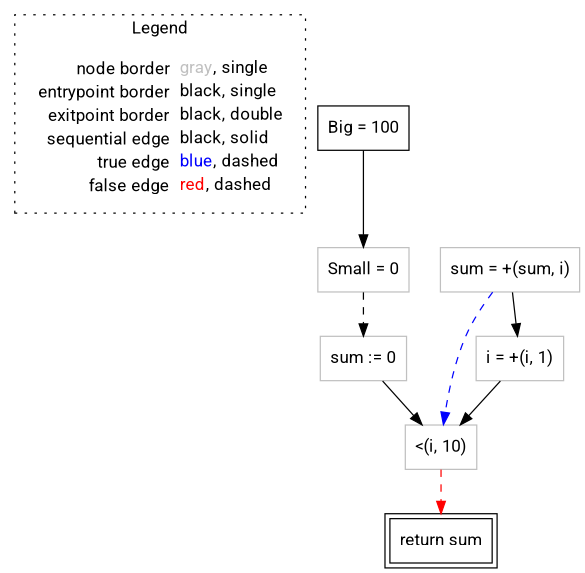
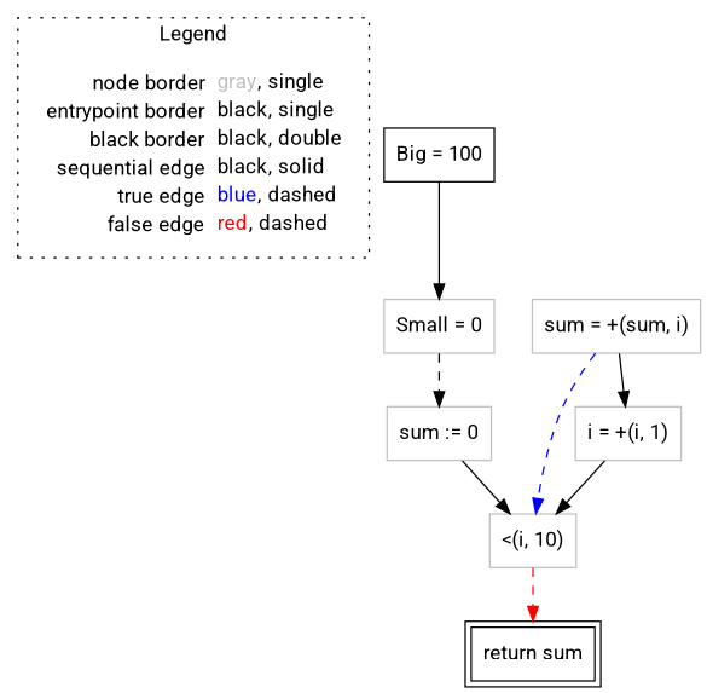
  digraph {
    fontname=Roboto
    node [fontname=Roboto shape=rect color=gray]
    edge [color=black fontname=Roboto]
-   n1 [label=<<table border="0" cellpadding="2" cellspacing="0" cellborder="0"><tr><td align="right">node border&nbsp;</td><td align="left"><font color="gray">gray</font>, single</td></tr><tr><td align="right">entrypoint border&nbsp;</td><td align="left"><font color="black">black</font>, single</td></tr><tr><td align="right">exitpoint border&nbsp;</td><td align="left"><font color="black">black</font>, double</td></tr><tr><td align="right">sequential edge&nbsp;</td><td align="left"><font color="black">black</font>, solid</td></tr><tr><td align="right">true edge&nbsp;</td><td align="left"><font color="blue">blue</font>, dashed</td></tr><tr><td align="right">false edge&nbsp;</td><td align="left"><font color="red">red</font>, dashed</td></tr></table>> shape=plaintext color=""]
+   n1 [label=<<table border="0" cellpadding="2" cellspacing="0" cellborder="0"><tr><td align="right">node border&nbsp;</td><td align="left"><font color="gray">gray</font>, single</td></tr><tr><td align="right">entrypoint border&nbsp;</td><td align="left"><font color="black">black</font>, single</td></tr><tr><td align="right">black border&nbsp;</td><td align="left"><font color="black">black</font>, double</td></tr><tr><td align="right">sequential edge&nbsp;</td><td align="left"><font color="black">black</font>, solid</td></tr><tr><td align="right">true edge&nbsp;</td><td align="left"><font color="blue">blue</font>, dashed</td></tr><tr><td align="right">false edge&nbsp;</td><td align="left"><font color="red">red</font>, dashed</td></tr></table>> shape=plaintext color=""]
    n2 [color=black label=<Big = 100>]
    n3 [label=<Small = 0>]
    n4 [label=<sum := 0>]
    n5 [label=<&lt;(i, 10)>]
    n6 [color=black label=<return sum> peripheries=2]
    n7 [label=<sum = +(sum, i)>]
    n8 [label=<i = +(i, 1)>]
    subgraph cluster_1 {
      label=Legend
      style=dotted
      n1
    }
    n2 -> n3
    n3 -> n4 [style=dashed]
    n4 -> n5
    n5 -> n6 [color=red style=dashed]
    n7 -> n5 [color=blue style=dashed]
    n7 -> n8
    n8 -> n5
  }
